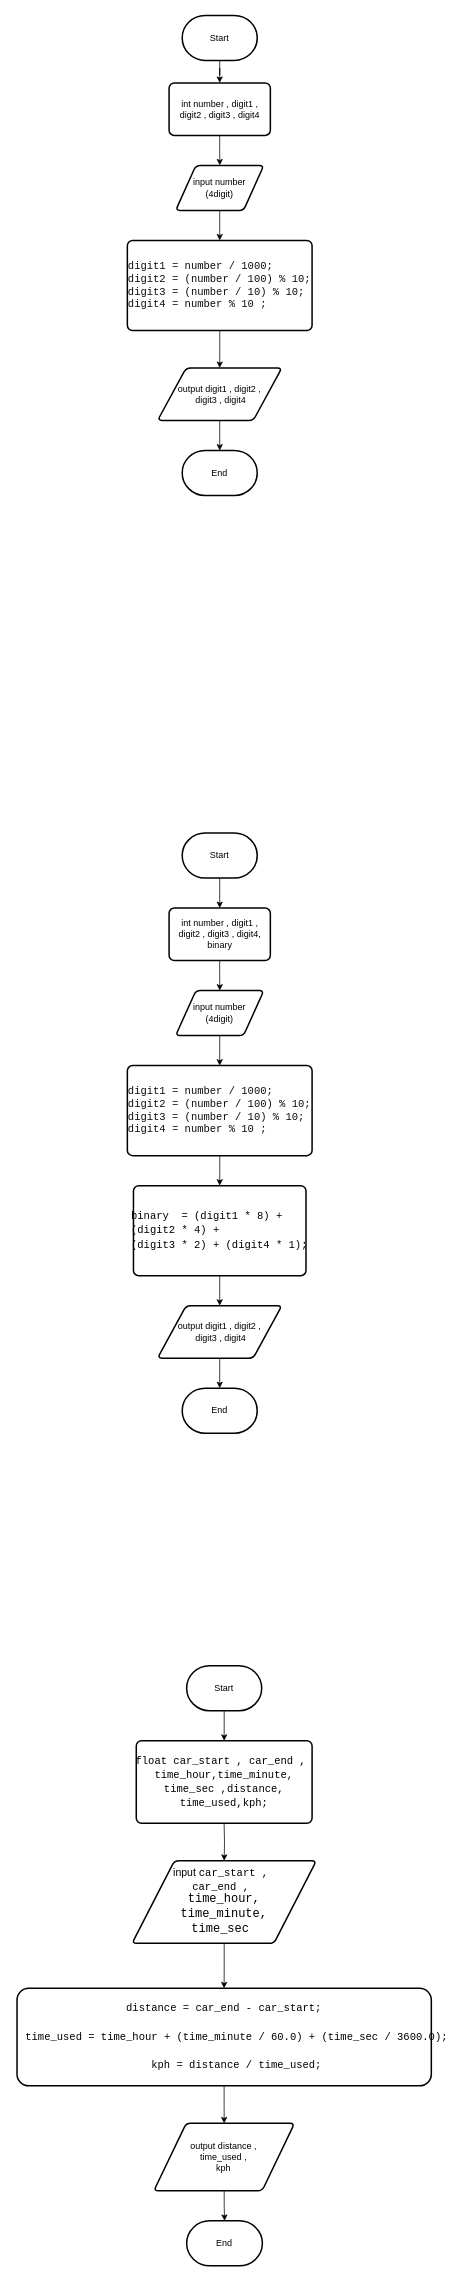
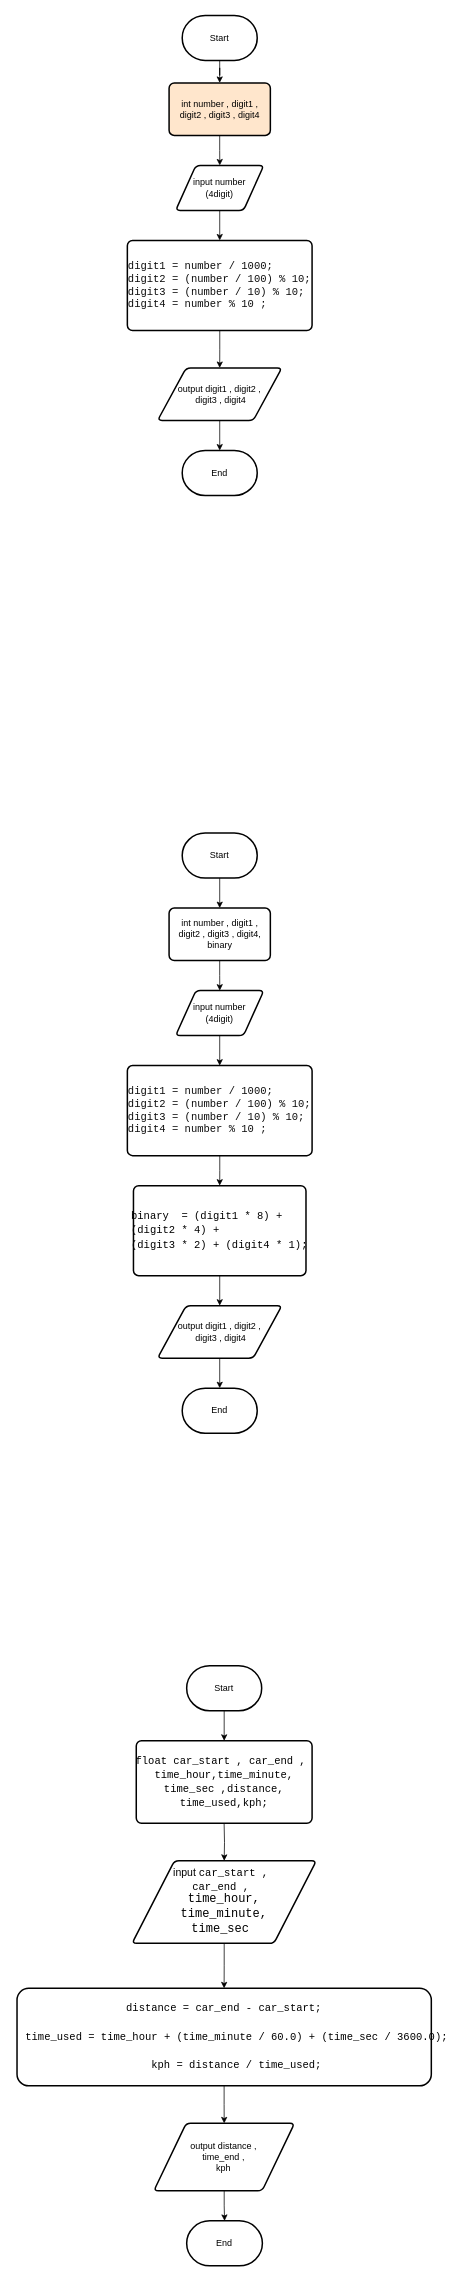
  <mxCell id="0" />
  <mxCell id="1" parent="0" />
  <mxCell id="2" value="" style="edgeStyle=orthogonalEdgeStyle;rounded=0;orthogonalLoop=1;jettySize=auto;html=1;" edge="1" parent="1" source="3" target="5"><mxGeometry relative="1" as="geometry" /></mxCell>
  <mxCell id="3" value="Start" style="strokeWidth=2;html=1;shape=mxgraph.flowchart.terminator;whiteSpace=wrap;" vertex="1" parent="1"><mxGeometry x="241.13" y="20" width="100" height="60" as="geometry" /></mxCell>
  <mxCell id="4" value="" style="edgeStyle=orthogonalEdgeStyle;rounded=0;orthogonalLoop=1;jettySize=auto;html=1;" edge="1" parent="1" source="5" target="7"><mxGeometry relative="1" as="geometry" /></mxCell>
- <mxCell id="5" value="int number , digit1 , digit2 , digit3 , digit4" style="rounded=1;whiteSpace=wrap;html=1;absoluteArcSize=1;arcSize=14;strokeWidth=2;" vertex="1" parent="1"><mxGeometry x="223.63" y="110" width="135" height="70" as="geometry" /></mxCell>
+ <mxCell id="5" value="int number , digit1 , digit2 , digit3 , digit4" style="rounded=1;whiteSpace=wrap;html=1;absoluteArcSize=1;arcSize=14;strokeWidth=2;fillColor=#ffe6cc;" vertex="1" parent="1"><mxGeometry x="223.63" y="110" width="135" height="70" as="geometry" /></mxCell>
  <mxCell id="6" value="" style="edgeStyle=orthogonalEdgeStyle;rounded=0;orthogonalLoop=1;jettySize=auto;html=1;" edge="1" parent="1" source="7" target="9"><mxGeometry relative="1" as="geometry" /></mxCell>
  <mxCell id="7" value="input number&lt;div&gt;(4digit)&lt;/div&gt;" style="shape=parallelogram;html=1;strokeWidth=2;perimeter=parallelogramPerimeter;whiteSpace=wrap;rounded=1;arcSize=12;size=0.23;" vertex="1" parent="1"><mxGeometry x="232.38" y="220" width="117.5" height="60" as="geometry" /></mxCell>
  <mxCell id="8" value="" style="edgeStyle=orthogonalEdgeStyle;rounded=0;orthogonalLoop=1;jettySize=auto;html=1;" edge="1" parent="1" source="9" target="12"><mxGeometry relative="1" as="geometry" /></mxCell>
  <mxCell id="9" value="&lt;div style=&quot;font-family: Consolas, &amp;quot;Courier New&amp;quot;, monospace; font-size: 14px; text-align: left; white-space: pre;&quot;&gt;&lt;font color=&quot;#0d0d0d&quot;&gt;digit1 = number / 1000;&lt;/font&gt;&lt;/div&gt;&lt;div style=&quot;font-family: Consolas, &amp;quot;Courier New&amp;quot;, monospace; font-size: 14px; text-align: left; white-space: pre;&quot;&gt;&lt;font color=&quot;#0d0d0d&quot;&gt;digit2 = (number / 100) % 10;&lt;/font&gt;&lt;/div&gt;&lt;div style=&quot;font-family: Consolas, &amp;quot;Courier New&amp;quot;, monospace; font-size: 14px; text-align: left; white-space: pre;&quot;&gt;&lt;font color=&quot;#0d0d0d&quot;&gt;digit3 = (number / 10) % 10;&lt;/font&gt;&lt;/div&gt;&lt;div style=&quot;font-family: Consolas, &amp;quot;Courier New&amp;quot;, monospace; font-size: 14px; text-align: left; white-space: pre;&quot;&gt;&lt;font color=&quot;#0d0d0d&quot;&gt;digit4 = number % 10 ;&lt;/font&gt;&lt;/div&gt;" style="rounded=1;whiteSpace=wrap;html=1;absoluteArcSize=1;arcSize=14;strokeWidth=2;" vertex="1" parent="1"><mxGeometry x="168" y="320" width="246.25" height="120" as="geometry" /></mxCell>
  <mxCell id="10" value="End" style="strokeWidth=2;html=1;shape=mxgraph.flowchart.terminator;whiteSpace=wrap;" vertex="1" parent="1"><mxGeometry x="241.13" y="600" width="100" height="60" as="geometry" /></mxCell>
  <mxCell id="11" value="" style="edgeStyle=orthogonalEdgeStyle;rounded=0;orthogonalLoop=1;jettySize=auto;html=1;" edge="1" parent="1" source="12" target="10"><mxGeometry relative="1" as="geometry" /></mxCell>
  <mxCell id="12" value="output digit1 , digit2&amp;nbsp;&lt;span style=&quot;background-color: initial;&quot;&gt;,&lt;/span&gt;&lt;div&gt;&lt;span style=&quot;background-color: initial;&quot;&gt;&amp;nbsp;digit3 , digit4&lt;/span&gt;&lt;/div&gt;" style="shape=parallelogram;html=1;strokeWidth=2;perimeter=parallelogramPerimeter;whiteSpace=wrap;rounded=1;arcSize=12;size=0.23;" vertex="1" parent="1"><mxGeometry x="208.32" y="490" width="165.62" height="70" as="geometry" /></mxCell>
  <mxCell id="13" value="" style="edgeStyle=orthogonalEdgeStyle;rounded=0;orthogonalLoop=1;jettySize=auto;html=1;" edge="1" parent="1" source="14" target="16"><mxGeometry relative="1" as="geometry" /></mxCell>
  <mxCell id="14" value="Start" style="strokeWidth=2;html=1;shape=mxgraph.flowchart.terminator;whiteSpace=wrap;" vertex="1" parent="1"><mxGeometry x="241.12" y="1110" width="100" height="60" as="geometry" /></mxCell>
  <mxCell id="15" value="" style="edgeStyle=orthogonalEdgeStyle;rounded=0;orthogonalLoop=1;jettySize=auto;html=1;" edge="1" parent="1" source="16" target="18"><mxGeometry relative="1" as="geometry" /></mxCell>
  <mxCell id="16" value="int number , digit1 , digit2 , digit3 , digit4,&lt;div&gt;binary&lt;/div&gt;" style="rounded=1;whiteSpace=wrap;html=1;absoluteArcSize=1;arcSize=14;strokeWidth=2;" vertex="1" parent="1"><mxGeometry x="223.62" y="1210" width="135" height="70" as="geometry" /></mxCell>
  <mxCell id="17" value="" style="edgeStyle=orthogonalEdgeStyle;rounded=0;orthogonalLoop=1;jettySize=auto;html=1;" edge="1" parent="1" source="18" target="20"><mxGeometry relative="1" as="geometry" /></mxCell>
  <mxCell id="18" value="input number&lt;div&gt;(4digit)&lt;/div&gt;" style="shape=parallelogram;html=1;strokeWidth=2;perimeter=parallelogramPerimeter;whiteSpace=wrap;rounded=1;arcSize=12;size=0.23;" vertex="1" parent="1"><mxGeometry x="232.37" y="1320" width="117.5" height="60" as="geometry" /></mxCell>
  <mxCell id="19" value="" style="edgeStyle=orthogonalEdgeStyle;rounded=0;orthogonalLoop=1;jettySize=auto;html=1;" edge="1" parent="1" source="20" target="22"><mxGeometry relative="1" as="geometry" /></mxCell>
  <mxCell id="20" value="&lt;div style=&quot;font-family: Consolas, &amp;quot;Courier New&amp;quot;, monospace; font-size: 14px; text-align: left; white-space: pre;&quot;&gt;&lt;font color=&quot;#0d0d0d&quot;&gt;digit1 = number / 1000;&lt;/font&gt;&lt;/div&gt;&lt;div style=&quot;font-family: Consolas, &amp;quot;Courier New&amp;quot;, monospace; font-size: 14px; text-align: left; white-space: pre;&quot;&gt;&lt;font color=&quot;#0d0d0d&quot;&gt;digit2 = (number / 100) % 10;&lt;/font&gt;&lt;/div&gt;&lt;div style=&quot;font-family: Consolas, &amp;quot;Courier New&amp;quot;, monospace; font-size: 14px; text-align: left; white-space: pre;&quot;&gt;&lt;font color=&quot;#0d0d0d&quot;&gt;digit3 = (number / 10) % 10;&lt;/font&gt;&lt;/div&gt;&lt;div style=&quot;font-family: Consolas, &amp;quot;Courier New&amp;quot;, monospace; font-size: 14px; text-align: left; white-space: pre;&quot;&gt;&lt;font color=&quot;#0d0d0d&quot;&gt;digit4 = number % 10 ;&lt;/font&gt;&lt;/div&gt;" style="rounded=1;whiteSpace=wrap;html=1;absoluteArcSize=1;arcSize=14;strokeWidth=2;" vertex="1" parent="1"><mxGeometry x="168.01" y="1420" width="246.25" height="120" as="geometry" /></mxCell>
  <mxCell id="21" value="" style="edgeStyle=orthogonalEdgeStyle;rounded=0;orthogonalLoop=1;jettySize=auto;html=1;" edge="1" parent="1" source="22" target="24"><mxGeometry relative="1" as="geometry" /></mxCell>
  <mxCell id="22" value="&lt;div style=&quot;font-family: Consolas, &amp;quot;Courier New&amp;quot;, monospace; font-size: 14px; text-align: left; white-space: pre;&quot;&gt;&lt;div style=&quot;line-height: 19px;&quot;&gt;binary &amp;nbsp;= (digit1 * 8) + &lt;/div&gt;&lt;div style=&quot;line-height: 19px;&quot;&gt;(digit2 * 4) + &lt;/div&gt;&lt;div style=&quot;line-height: 19px;&quot;&gt;(digit3 * 2) + (digit4 * 1);&lt;/div&gt;&lt;/div&gt;" style="rounded=1;whiteSpace=wrap;html=1;absoluteArcSize=1;arcSize=14;strokeWidth=2;" vertex="1" parent="1"><mxGeometry x="176.14" y="1580" width="229.99" height="120" as="geometry" /></mxCell>
  <mxCell id="23" value="" style="edgeStyle=orthogonalEdgeStyle;rounded=0;orthogonalLoop=1;jettySize=auto;html=1;" edge="1" parent="1" source="24" target="25"><mxGeometry relative="1" as="geometry" /></mxCell>
  <mxCell id="24" value="output digit1 , digit2&amp;nbsp;&lt;span style=&quot;background-color: initial;&quot;&gt;,&lt;/span&gt;&lt;div&gt;&lt;span style=&quot;background-color: initial;&quot;&gt;&amp;nbsp;digit3 , digit4&lt;/span&gt;&lt;/div&gt;" style="shape=parallelogram;html=1;strokeWidth=2;perimeter=parallelogramPerimeter;whiteSpace=wrap;rounded=1;arcSize=12;size=0.23;" vertex="1" parent="1"><mxGeometry x="208.31" y="1740" width="165.62" height="70" as="geometry" /></mxCell>
  <mxCell id="25" value="End" style="strokeWidth=2;html=1;shape=mxgraph.flowchart.terminator;whiteSpace=wrap;" vertex="1" parent="1"><mxGeometry x="241.13" y="1850" width="100" height="60" as="geometry" /></mxCell>
  <mxCell id="26" value="" style="edgeStyle=orthogonalEdgeStyle;rounded=0;orthogonalLoop=1;jettySize=auto;html=1;" edge="1" parent="1" source="27" target="29"><mxGeometry relative="1" as="geometry" /></mxCell>
  <mxCell id="27" value="Start" style="strokeWidth=2;html=1;shape=mxgraph.flowchart.terminator;whiteSpace=wrap;" vertex="1" parent="1"><mxGeometry x="247.07" y="2220" width="100" height="60" as="geometry" /></mxCell>
  <mxCell id="28" value="" style="edgeStyle=orthogonalEdgeStyle;rounded=0;orthogonalLoop=1;jettySize=auto;html=1;" edge="1" parent="1" target="31"><mxGeometry relative="1" as="geometry"><mxPoint x="297" y="2430" as="sourcePoint" /></mxGeometry></mxCell>
  <mxCell id="29" value="&lt;div style=&quot;font-family: Consolas, &amp;quot;Courier New&amp;quot;, monospace; font-size: 14px; line-height: 19px; white-space: pre;&quot;&gt;float car_start , car_end , &lt;/div&gt;&lt;div style=&quot;font-family: Consolas, &amp;quot;Courier New&amp;quot;, monospace; font-size: 14px; line-height: 19px; white-space: pre;&quot;&gt;time_hour,time_minute,&lt;/div&gt;&lt;div style=&quot;font-family: Consolas, &amp;quot;Courier New&amp;quot;, monospace; font-size: 14px; line-height: 19px; white-space: pre;&quot;&gt;time_sec ,distance,&lt;/div&gt;&lt;div style=&quot;font-family: Consolas, &amp;quot;Courier New&amp;quot;, monospace; font-size: 14px; line-height: 19px; white-space: pre;&quot;&gt;time_used,kph;&lt;/div&gt;" style="rounded=1;whiteSpace=wrap;html=1;absoluteArcSize=1;arcSize=14;strokeWidth=2;" vertex="1" parent="1"><mxGeometry x="179.88" y="2320" width="234.38" height="110" as="geometry" /></mxCell>
  <mxCell id="30" value="" style="edgeStyle=orthogonalEdgeStyle;rounded=0;orthogonalLoop=1;jettySize=auto;html=1;" edge="1" parent="1" source="31" target="33"><mxGeometry relative="1" as="geometry" /></mxCell>
  <mxCell id="31" value="&lt;font style=&quot;font-size: 14px;&quot;&gt;input&amp;nbsp;&lt;span style=&quot;font-family: Consolas, &amp;quot;Courier New&amp;quot;, monospace; white-space: pre; background-color: initial;&quot;&gt;car_start , &lt;/span&gt;&lt;/font&gt;&lt;div&gt;&lt;font style=&quot;font-size: 14px;&quot;&gt;&lt;span style=&quot;font-family: Consolas, &amp;quot;Courier New&amp;quot;, monospace; white-space: pre; background-color: initial;&quot;&gt;car_end , &lt;/span&gt;&lt;/font&gt;&lt;div style=&quot;font-family: Consolas, &amp;quot;Courier New&amp;quot;, monospace; line-height: 19px; white-space: pre;&quot;&gt;&lt;font size=&quot;3&quot;&gt;time_hour,&lt;/font&gt;&lt;/div&gt;&lt;div style=&quot;font-family: Consolas, &amp;quot;Courier New&amp;quot;, monospace; line-height: 19px; white-space: pre;&quot;&gt;&lt;font size=&quot;3&quot;&gt;time_minute,&lt;/font&gt;&lt;/div&gt;&lt;div style=&quot;font-family: Consolas, &amp;quot;Courier New&amp;quot;, monospace; line-height: 19px; white-space: pre;&quot;&gt;&lt;font size=&quot;3&quot;&gt;time_sec &lt;/font&gt;&lt;/div&gt;&lt;/div&gt;" style="shape=parallelogram;html=1;strokeWidth=2;perimeter=parallelogramPerimeter;whiteSpace=wrap;rounded=1;arcSize=12;size=0.23;" vertex="1" parent="1"><mxGeometry x="174.27" y="2480" width="245.6" height="110" as="geometry" /></mxCell>
  <mxCell id="32" value="" style="edgeStyle=orthogonalEdgeStyle;rounded=0;orthogonalLoop=1;jettySize=auto;html=1;" edge="1" parent="1" source="33" target="35"><mxGeometry relative="1" as="geometry" /></mxCell>
  <mxCell id="33" value="&lt;div style=&quot;font-family: Consolas, &amp;quot;Courier New&amp;quot;, monospace; font-size: 14px; line-height: 19px; white-space: pre;&quot;&gt;&lt;div style=&quot;&quot;&gt;distance = car_end - car_start;&lt;/div&gt;&lt;div style=&quot;&quot;&gt;&lt;br&gt;&lt;/div&gt;&lt;div style=&quot;&quot;&gt;&amp;nbsp; &amp;nbsp; time_used = time_hour + (time_minute / 60.0) + (time_sec / 3600.0);&lt;/div&gt;&lt;div style=&quot;&quot;&gt;&amp;nbsp; &amp;nbsp; &lt;/div&gt;&lt;div style=&quot;&quot;&gt;&amp;nbsp; &amp;nbsp; kph = distance / time_used;&lt;/div&gt;&lt;/div&gt;" style="whiteSpace=wrap;html=1;strokeWidth=2;rounded=1;arcSize=12;" vertex="1" parent="1"><mxGeometry x="20.93" y="2650" width="552.27" height="130" as="geometry" /></mxCell>
  <mxCell id="34" value="" style="edgeStyle=orthogonalEdgeStyle;rounded=0;orthogonalLoop=1;jettySize=auto;html=1;" edge="1" parent="1" source="35" target="36"><mxGeometry relative="1" as="geometry" /></mxCell>
- <mxCell id="35" value="output distance ,&lt;div&gt;time_used ,&lt;/div&gt;&lt;div&gt;kph&lt;/div&gt;" style="shape=parallelogram;html=1;strokeWidth=2;perimeter=parallelogramPerimeter;whiteSpace=wrap;rounded=1;arcSize=12;size=0.23;" vertex="1" parent="1"><mxGeometry x="203.33" y="2830" width="187.47" height="90" as="geometry" /></mxCell>
+ <mxCell id="35" value="output distance ,&lt;div&gt;time_end ,&lt;/div&gt;&lt;div&gt;kph&lt;/div&gt;" style="shape=parallelogram;html=1;strokeWidth=2;perimeter=parallelogramPerimeter;whiteSpace=wrap;rounded=1;arcSize=12;size=0.23;" vertex="1" parent="1"><mxGeometry x="203.33" y="2830" width="187.47" height="90" as="geometry" /></mxCell>
  <mxCell id="36" value="End" style="strokeWidth=2;html=1;shape=mxgraph.flowchart.terminator;whiteSpace=wrap;" vertex="1" parent="1"><mxGeometry x="247.07" y="2960" width="100.94" height="60" as="geometry" /></mxCell>
